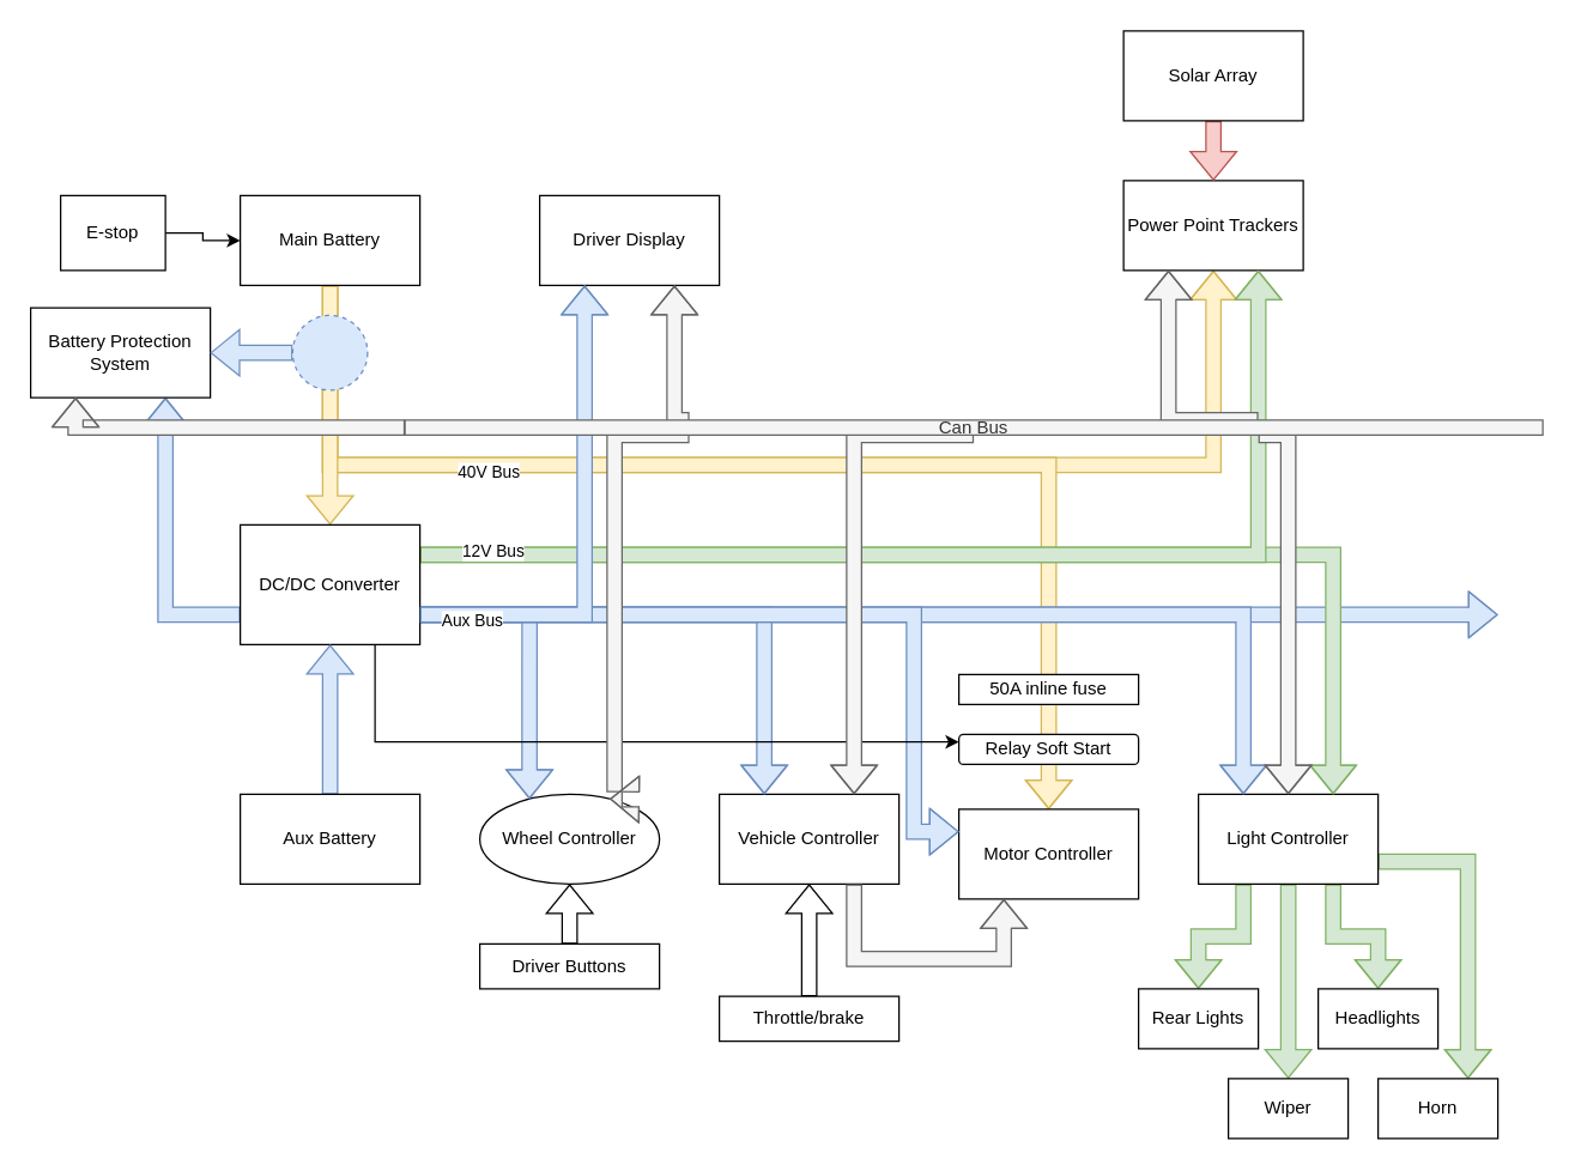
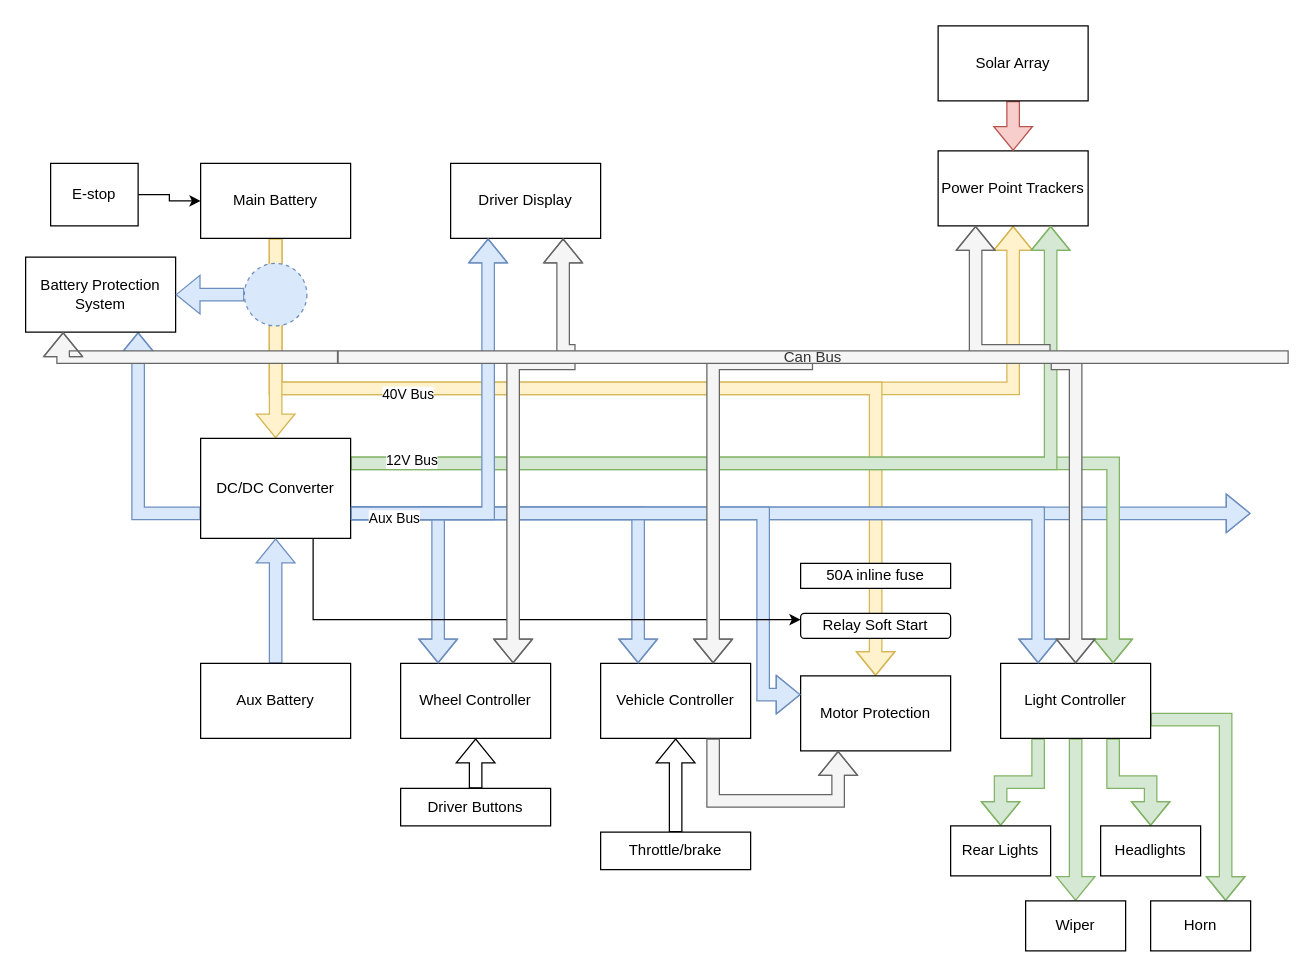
  <mxCell id="0" />
  <mxCell id="1" parent="0" />
  <mxCell id="2" style="edgeStyle=orthogonalEdgeStyle;rounded=0;orthogonalLoop=1;jettySize=auto;html=1;exitX=0.5;exitY=1;exitDx=0;exitDy=0;shape=flexArrow;entryX=0.5;entryY=1;entryDx=0;entryDy=0;fillColor=#fff2cc;strokeColor=#d6b656;" edge="1" parent="1" source="6" target="15"><mxGeometry relative="1" as="geometry"><mxPoint x="1032.353" y="420" as="targetPoint" /><Array as="points"><mxPoint x="220" y="310" /><mxPoint x="810" y="310" /></Array></mxGeometry></mxCell>
  <mxCell id="3" style="edgeStyle=orthogonalEdgeStyle;shape=flexArrow;rounded=0;orthogonalLoop=1;jettySize=auto;html=1;exitX=0.5;exitY=1;exitDx=0;exitDy=0;strokeColor=#d6b656;strokeWidth=1;entryX=0.5;entryY=0;entryDx=0;entryDy=0;fillColor=#fff2cc;" edge="1" parent="1" source="6" target="16"><mxGeometry relative="1" as="geometry"><mxPoint x="710" y="420" as="targetPoint" /><Array as="points"><mxPoint x="220" y="310" /><mxPoint x="700" y="310" /></Array></mxGeometry></mxCell>
  <mxCell id="4" value="40V Bus" style="edgeLabel;html=1;align=center;verticalAlign=middle;resizable=0;points=[];" vertex="1" connectable="0" parent="3"><mxGeometry x="-0.458" y="-4" relative="1" as="geometry"><mxPoint as="offset" /></mxGeometry></mxCell>
  <mxCell id="5" style="edgeStyle=orthogonalEdgeStyle;shape=flexArrow;rounded=0;orthogonalLoop=1;jettySize=auto;html=1;exitX=0.5;exitY=1;exitDx=0;exitDy=0;strokeColor=#d6b656;strokeWidth=1;fillColor=#fff2cc;" edge="1" parent="1" source="6" target="27"><mxGeometry relative="1" as="geometry" /></mxCell>
  <mxCell id="6" value="Main Battery" style="rounded=0;whiteSpace=wrap;html=1;" vertex="1" parent="1"><mxGeometry x="160" y="130" width="120" height="60" as="geometry" /></mxCell>
  <mxCell id="7" value="Driver Display" style="rounded=0;whiteSpace=wrap;html=1;" vertex="1" parent="1"><mxGeometry x="360" y="130" width="120" height="60" as="geometry" /></mxCell>
- <mxCell id="8" value="Wheel Controller" style="ellipse;whiteSpace=wrap;html=1;" vertex="1" parent="1"><mxGeometry x="320" y="530" width="120" height="60" as="geometry" /></mxCell>
+ <mxCell id="8" value="Wheel Controller" style="rounded=0;whiteSpace=wrap;html=1;" vertex="1" parent="1"><mxGeometry x="320" y="530" width="120" height="60" as="geometry" /></mxCell>
  <mxCell id="9" value="Vehicle Controller" style="rounded=0;whiteSpace=wrap;html=1;" vertex="1" parent="1"><mxGeometry x="480" y="530" width="120" height="60" as="geometry" /></mxCell>
  <mxCell id="10" style="edgeStyle=orthogonalEdgeStyle;shape=flexArrow;rounded=0;orthogonalLoop=1;jettySize=auto;html=1;exitX=0.5;exitY=1;exitDx=0;exitDy=0;strokeColor=#82b366;strokeWidth=1;fillColor=#d5e8d4;" edge="1" parent="1" source="14" target="37"><mxGeometry relative="1" as="geometry" /></mxCell>
  <mxCell id="11" style="edgeStyle=orthogonalEdgeStyle;shape=flexArrow;rounded=0;orthogonalLoop=1;jettySize=auto;html=1;exitX=0.75;exitY=1;exitDx=0;exitDy=0;entryX=0.5;entryY=0;entryDx=0;entryDy=0;strokeColor=#82b366;strokeWidth=1;fillColor=#d5e8d4;" edge="1" parent="1" source="14" target="36"><mxGeometry relative="1" as="geometry" /></mxCell>
  <mxCell id="12" style="edgeStyle=orthogonalEdgeStyle;shape=flexArrow;rounded=0;orthogonalLoop=1;jettySize=auto;html=1;exitX=0.25;exitY=1;exitDx=0;exitDy=0;entryX=0.5;entryY=0;entryDx=0;entryDy=0;strokeColor=#82b366;strokeWidth=1;fillColor=#d5e8d4;" edge="1" parent="1" source="14" target="35"><mxGeometry relative="1" as="geometry" /></mxCell>
  <mxCell id="13" style="edgeStyle=orthogonalEdgeStyle;shape=flexArrow;rounded=0;orthogonalLoop=1;jettySize=auto;html=1;exitX=1;exitY=0.75;exitDx=0;exitDy=0;entryX=0.75;entryY=0;entryDx=0;entryDy=0;strokeColor=#82b366;strokeWidth=1;fillColor=#d5e8d4;" edge="1" parent="1" source="14" target="38"><mxGeometry relative="1" as="geometry" /></mxCell>
  <mxCell id="14" value="Light Controller" style="rounded=0;whiteSpace=wrap;html=1;" vertex="1" parent="1"><mxGeometry x="800" y="530" width="120" height="60" as="geometry" /></mxCell>
  <mxCell id="15" value="Power Point Trackers" style="rounded=0;whiteSpace=wrap;html=1;" vertex="1" parent="1"><mxGeometry x="750" y="120" width="120" height="60" as="geometry" /></mxCell>
- <mxCell id="16" value="Motor Controller" style="rounded=0;whiteSpace=wrap;html=1;" vertex="1" parent="1"><mxGeometry x="640" y="540" width="120" height="60" as="geometry" /></mxCell>
+ <mxCell id="16" value="Motor Protection" style="rounded=0;whiteSpace=wrap;html=1;" vertex="1" parent="1"><mxGeometry x="640" y="540" width="120" height="60" as="geometry" /></mxCell>
  <mxCell id="17" style="edgeStyle=orthogonalEdgeStyle;shape=flexArrow;rounded=0;orthogonalLoop=1;jettySize=auto;html=1;exitX=1;exitY=0.75;exitDx=0;exitDy=0;fillColor=#dae8fc;strokeColor=#6c8ebf;" edge="1" parent="1" source="27"><mxGeometry relative="1" as="geometry"><mxPoint x="1000" y="410" as="targetPoint" /></mxGeometry></mxCell>
  <mxCell id="18" style="edgeStyle=orthogonalEdgeStyle;shape=flexArrow;rounded=0;orthogonalLoop=1;jettySize=auto;html=1;exitX=1;exitY=0.75;exitDx=0;exitDy=0;entryX=0.25;entryY=0;entryDx=0;entryDy=0;strokeColor=#6c8ebf;strokeWidth=1;fillColor=#dae8fc;" edge="1" parent="1" source="27" target="8"><mxGeometry relative="1" as="geometry" /></mxCell>
  <mxCell id="19" style="edgeStyle=orthogonalEdgeStyle;shape=flexArrow;rounded=0;orthogonalLoop=1;jettySize=auto;html=1;exitX=1;exitY=0.75;exitDx=0;exitDy=0;entryX=0.25;entryY=0;entryDx=0;entryDy=0;strokeColor=#6c8ebf;strokeWidth=1;fillColor=#dae8fc;" edge="1" parent="1" source="27" target="9"><mxGeometry relative="1" as="geometry" /></mxCell>
  <mxCell id="20" style="edgeStyle=orthogonalEdgeStyle;shape=flexArrow;rounded=0;orthogonalLoop=1;jettySize=auto;html=1;exitX=1;exitY=0.75;exitDx=0;exitDy=0;entryX=0.25;entryY=0;entryDx=0;entryDy=0;strokeColor=#6c8ebf;strokeWidth=1;fillColor=#dae8fc;" edge="1" parent="1" source="27" target="14"><mxGeometry relative="1" as="geometry" /></mxCell>
  <mxCell id="21" style="edgeStyle=orthogonalEdgeStyle;shape=flexArrow;rounded=0;orthogonalLoop=1;jettySize=auto;html=1;exitX=1;exitY=0.25;exitDx=0;exitDy=0;entryX=0.75;entryY=0;entryDx=0;entryDy=0;strokeColor=#82b366;strokeWidth=1;fillColor=#d5e8d4;" edge="1" parent="1" source="27" target="14"><mxGeometry relative="1" as="geometry" /></mxCell>
  <mxCell id="22" style="edgeStyle=orthogonalEdgeStyle;shape=flexArrow;rounded=0;orthogonalLoop=1;jettySize=auto;html=1;exitX=1;exitY=0.75;exitDx=0;exitDy=0;entryX=0;entryY=0.25;entryDx=0;entryDy=0;strokeColor=#6c8ebf;strokeWidth=1;fillColor=#dae8fc;" edge="1" parent="1" source="27" target="16"><mxGeometry relative="1" as="geometry"><Array as="points"><mxPoint x="610" y="410" /><mxPoint x="610" y="555" /></Array></mxGeometry></mxCell>
  <mxCell id="23" style="edgeStyle=orthogonalEdgeStyle;shape=flexArrow;rounded=0;orthogonalLoop=1;jettySize=auto;html=1;exitX=1;exitY=0.25;exitDx=0;exitDy=0;entryX=0.75;entryY=1;entryDx=0;entryDy=0;strokeColor=#82b366;strokeWidth=1;fillColor=#d5e8d4;" edge="1" parent="1" source="27" target="15"><mxGeometry relative="1" as="geometry" /></mxCell>
  <mxCell id="24" value="12V Bus" style="edgeLabel;html=1;align=center;verticalAlign=middle;resizable=0;points=[];" vertex="1" connectable="0" parent="23"><mxGeometry x="-0.872" y="3" relative="1" as="geometry"><mxPoint as="offset" /></mxGeometry></mxCell>
  <mxCell id="25" style="edgeStyle=orthogonalEdgeStyle;rounded=0;orthogonalLoop=1;jettySize=auto;html=1;exitX=0.75;exitY=1;exitDx=0;exitDy=0;entryX=0;entryY=0.25;entryDx=0;entryDy=0;strokeColor=#000000;strokeWidth=1;" edge="1" parent="1" source="27" target="34"><mxGeometry relative="1" as="geometry"><Array as="points"><mxPoint x="250" y="495" /></Array></mxGeometry></mxCell>
  <mxCell id="26" style="edgeStyle=orthogonalEdgeStyle;shape=flexArrow;rounded=0;orthogonalLoop=1;jettySize=auto;html=1;exitX=0;exitY=0.75;exitDx=0;exitDy=0;entryX=0.75;entryY=1;entryDx=0;entryDy=0;strokeColor=#6c8ebf;strokeWidth=1;fillColor=#dae8fc;" edge="1" parent="1" source="27" target="30"><mxGeometry relative="1" as="geometry" /></mxCell>
  <mxCell id="27" value="DC/DC Converter" style="rounded=0;whiteSpace=wrap;html=1;" vertex="1" parent="1"><mxGeometry x="160" y="350" width="120" height="80" as="geometry" /></mxCell>
  <mxCell id="28" style="edgeStyle=orthogonalEdgeStyle;shape=flexArrow;rounded=0;orthogonalLoop=1;jettySize=auto;html=1;exitX=0.5;exitY=0;exitDx=0;exitDy=0;entryX=0.5;entryY=1;entryDx=0;entryDy=0;fillColor=#dae8fc;strokeColor=#6c8ebf;" edge="1" parent="1" source="29" target="27"><mxGeometry relative="1" as="geometry" /></mxCell>
  <mxCell id="29" value="Aux Battery" style="rounded=0;whiteSpace=wrap;html=1;" vertex="1" parent="1"><mxGeometry x="160" y="530" width="120" height="60" as="geometry" /></mxCell>
  <mxCell id="30" value="Battery Protection System" style="rounded=0;whiteSpace=wrap;html=1;" vertex="1" parent="1"><mxGeometry x="20" y="205" width="120" height="60" as="geometry" /></mxCell>
  <mxCell id="31" style="edgeStyle=orthogonalEdgeStyle;rounded=0;orthogonalLoop=1;jettySize=auto;html=1;entryX=0;entryY=0.5;entryDx=0;entryDy=0;" edge="1" parent="1" source="32" target="6"><mxGeometry relative="1" as="geometry" /></mxCell>
  <mxCell id="32" value="E-stop" style="rounded=0;whiteSpace=wrap;html=1;" vertex="1" parent="1"><mxGeometry x="40" y="130" width="70" height="50" as="geometry" /></mxCell>
  <mxCell id="33" value="50A inline fuse" style="rounded=0;whiteSpace=wrap;html=1;" vertex="1" parent="1"><mxGeometry x="640" y="450" width="120" height="20" as="geometry" /></mxCell>
  <mxCell id="34" value="Relay Soft Start" style="whiteSpace=wrap;html=1;rounded=1;" vertex="1" parent="1"><mxGeometry x="640" y="490" width="120" height="20" as="geometry" /></mxCell>
  <mxCell id="35" value="Rear Lights" style="rounded=0;whiteSpace=wrap;html=1;" vertex="1" parent="1"><mxGeometry x="760" y="660" width="80" height="40" as="geometry" /></mxCell>
  <mxCell id="36" value="Headlights" style="rounded=0;whiteSpace=wrap;html=1;" vertex="1" parent="1"><mxGeometry x="880" y="660" width="80" height="40" as="geometry" /></mxCell>
  <mxCell id="37" value="Wiper" style="rounded=0;whiteSpace=wrap;html=1;" vertex="1" parent="1"><mxGeometry x="820" y="720" width="80" height="40" as="geometry" /></mxCell>
  <mxCell id="38" value="Horn" style="rounded=0;whiteSpace=wrap;html=1;" vertex="1" parent="1"><mxGeometry x="920" y="720" width="80" height="40" as="geometry" /></mxCell>
  <mxCell id="39" style="edgeStyle=orthogonalEdgeStyle;shape=flexArrow;rounded=0;orthogonalLoop=1;jettySize=auto;html=1;exitX=0.25;exitY=1;exitDx=0;exitDy=0;entryX=0.75;entryY=0;entryDx=0;entryDy=0;strokeColor=#666666;strokeWidth=1;fillColor=#f5f5f5;" edge="1" parent="1" source="47" target="8"><mxGeometry relative="1" as="geometry"><Array as="points"><mxPoint x="410" y="290" /></Array></mxGeometry></mxCell>
  <mxCell id="40" style="edgeStyle=orthogonalEdgeStyle;shape=flexArrow;rounded=0;orthogonalLoop=1;jettySize=auto;html=1;exitX=0.5;exitY=1;exitDx=0;exitDy=0;entryX=0.75;entryY=0;entryDx=0;entryDy=0;strokeColor=#666666;strokeWidth=1;fillColor=#f5f5f5;" edge="1" parent="1" source="47" target="9"><mxGeometry relative="1" as="geometry"><Array as="points"><mxPoint x="570" y="290" /></Array></mxGeometry></mxCell>
  <mxCell id="41" style="edgeStyle=orthogonalEdgeStyle;shape=flexArrow;rounded=0;orthogonalLoop=1;jettySize=auto;html=1;exitX=0.75;exitY=1;exitDx=0;exitDy=0;strokeColor=#666666;strokeWidth=1;fillColor=#f5f5f5;" edge="1" parent="1" source="47" target="14"><mxGeometry relative="1" as="geometry"><Array as="points"><mxPoint x="860" y="290" /></Array></mxGeometry></mxCell>
  <mxCell id="42" style="edgeStyle=orthogonalEdgeStyle;rounded=0;orthogonalLoop=1;jettySize=auto;html=1;exitX=0;exitY=0.5;exitDx=0;exitDy=0;entryX=0.25;entryY=1;entryDx=0;entryDy=0;strokeColor=#666666;strokeWidth=1;shape=flexArrow;fillColor=#f5f5f5;" edge="1" parent="1" source="47" target="30"><mxGeometry relative="1" as="geometry" /></mxCell>
  <mxCell id="43" style="edgeStyle=orthogonalEdgeStyle;shape=flexArrow;rounded=0;orthogonalLoop=1;jettySize=auto;html=1;exitX=0.25;exitY=0;exitDx=0;exitDy=0;entryX=0.75;entryY=1;entryDx=0;entryDy=0;strokeColor=#666666;strokeWidth=1;fillColor=#f5f5f5;" edge="1" parent="1" source="47" target="7"><mxGeometry relative="1" as="geometry"><Array as="points"><mxPoint x="450" y="280" /></Array></mxGeometry></mxCell>
  <mxCell id="44" style="edgeStyle=orthogonalEdgeStyle;shape=flexArrow;rounded=0;orthogonalLoop=1;jettySize=auto;html=1;exitX=1;exitY=0.75;exitDx=0;exitDy=0;entryX=0.25;entryY=1;entryDx=0;entryDy=0;strokeColor=#6c8ebf;strokeWidth=1;fillColor=#dae8fc;" edge="1" parent="1" source="27" target="7"><mxGeometry relative="1" as="geometry" /></mxCell>
  <mxCell id="45" value="Aux Bus" style="edgeLabel;html=1;align=center;verticalAlign=middle;resizable=0;points=[];" vertex="1" connectable="0" parent="44"><mxGeometry x="-0.794" y="-3" relative="1" as="geometry"><mxPoint as="offset" /></mxGeometry></mxCell>
  <mxCell id="46" style="edgeStyle=orthogonalEdgeStyle;shape=flexArrow;rounded=0;orthogonalLoop=1;jettySize=auto;html=1;exitX=0.75;exitY=0;exitDx=0;exitDy=0;entryX=0.25;entryY=1;entryDx=0;entryDy=0;strokeColor=#666666;strokeWidth=1;fillColor=#f5f5f5;" edge="1" parent="1" source="47" target="15"><mxGeometry relative="1" as="geometry"><Array as="points"><mxPoint x="780" y="280" /></Array></mxGeometry></mxCell>
  <mxCell id="47" value="Can Bus" style="rounded=0;whiteSpace=wrap;html=1;fillColor=#f5f5f5;strokeColor=#666666;fontColor=#333333;" vertex="1" parent="1"><mxGeometry x="270" y="280" width="760" height="10" as="geometry" /></mxCell>
  <mxCell id="48" style="edgeStyle=orthogonalEdgeStyle;shape=flexArrow;rounded=0;orthogonalLoop=1;jettySize=auto;html=1;exitX=0.5;exitY=1;exitDx=0;exitDy=0;entryX=0.5;entryY=0;entryDx=0;entryDy=0;strokeColor=#b85450;strokeWidth=1;fillColor=#f8cecc;" edge="1" parent="1" source="49" target="15"><mxGeometry relative="1" as="geometry" /></mxCell>
  <mxCell id="49" value="Solar Array" style="rounded=0;whiteSpace=wrap;html=1;" vertex="1" parent="1"><mxGeometry x="750" y="20" width="120" height="60" as="geometry" /></mxCell>
  <mxCell id="50" style="edgeStyle=orthogonalEdgeStyle;shape=flexArrow;rounded=0;orthogonalLoop=1;jettySize=auto;html=1;entryX=0.5;entryY=1;entryDx=0;entryDy=0;strokeColor=#000000;strokeWidth=1;" edge="1" parent="1" source="51" target="9"><mxGeometry relative="1" as="geometry" /></mxCell>
  <mxCell id="51" value="Throttle/brake" style="rounded=0;whiteSpace=wrap;html=1;" vertex="1" parent="1"><mxGeometry x="480" y="665" width="120" height="30" as="geometry" /></mxCell>
  <mxCell id="52" style="edgeStyle=orthogonalEdgeStyle;shape=flexArrow;rounded=0;orthogonalLoop=1;jettySize=auto;html=1;exitX=0.5;exitY=0;exitDx=0;exitDy=0;entryX=0.5;entryY=1;entryDx=0;entryDy=0;strokeColor=#000000;strokeWidth=1;" edge="1" parent="1" source="53" target="8"><mxGeometry relative="1" as="geometry" /></mxCell>
  <mxCell id="53" value="Driver Buttons" style="rounded=0;whiteSpace=wrap;html=1;" vertex="1" parent="1"><mxGeometry x="320" y="630" width="120" height="30" as="geometry" /></mxCell>
  <mxCell id="54" style="edgeStyle=orthogonalEdgeStyle;shape=flexArrow;rounded=0;orthogonalLoop=1;jettySize=auto;html=1;entryX=0.25;entryY=1;entryDx=0;entryDy=0;strokeColor=#666666;strokeWidth=1;fillColor=#f5f5f5;exitX=0.75;exitY=1;exitDx=0;exitDy=0;" edge="1" parent="1" source="9" target="16"><mxGeometry relative="1" as="geometry"><Array as="points"><mxPoint x="570" y="640" /><mxPoint x="670" y="640" /></Array></mxGeometry></mxCell>
  <mxCell id="55" style="edgeStyle=orthogonalEdgeStyle;shape=flexArrow;rounded=0;orthogonalLoop=1;jettySize=auto;html=1;entryX=1;entryY=0.5;entryDx=0;entryDy=0;strokeColor=#6c8ebf;strokeWidth=1;fillColor=#dae8fc;" edge="1" parent="1" source="56" target="30"><mxGeometry relative="1" as="geometry" /></mxCell>
  <mxCell id="56" value="" style="ellipse;whiteSpace=wrap;html=1;aspect=fixed;dashed=1;strokeColor=#6c8ebf;fillColor=#dae8fc;" vertex="1" parent="1"><mxGeometry x="195" y="210" width="50" height="50" as="geometry" /></mxCell>
